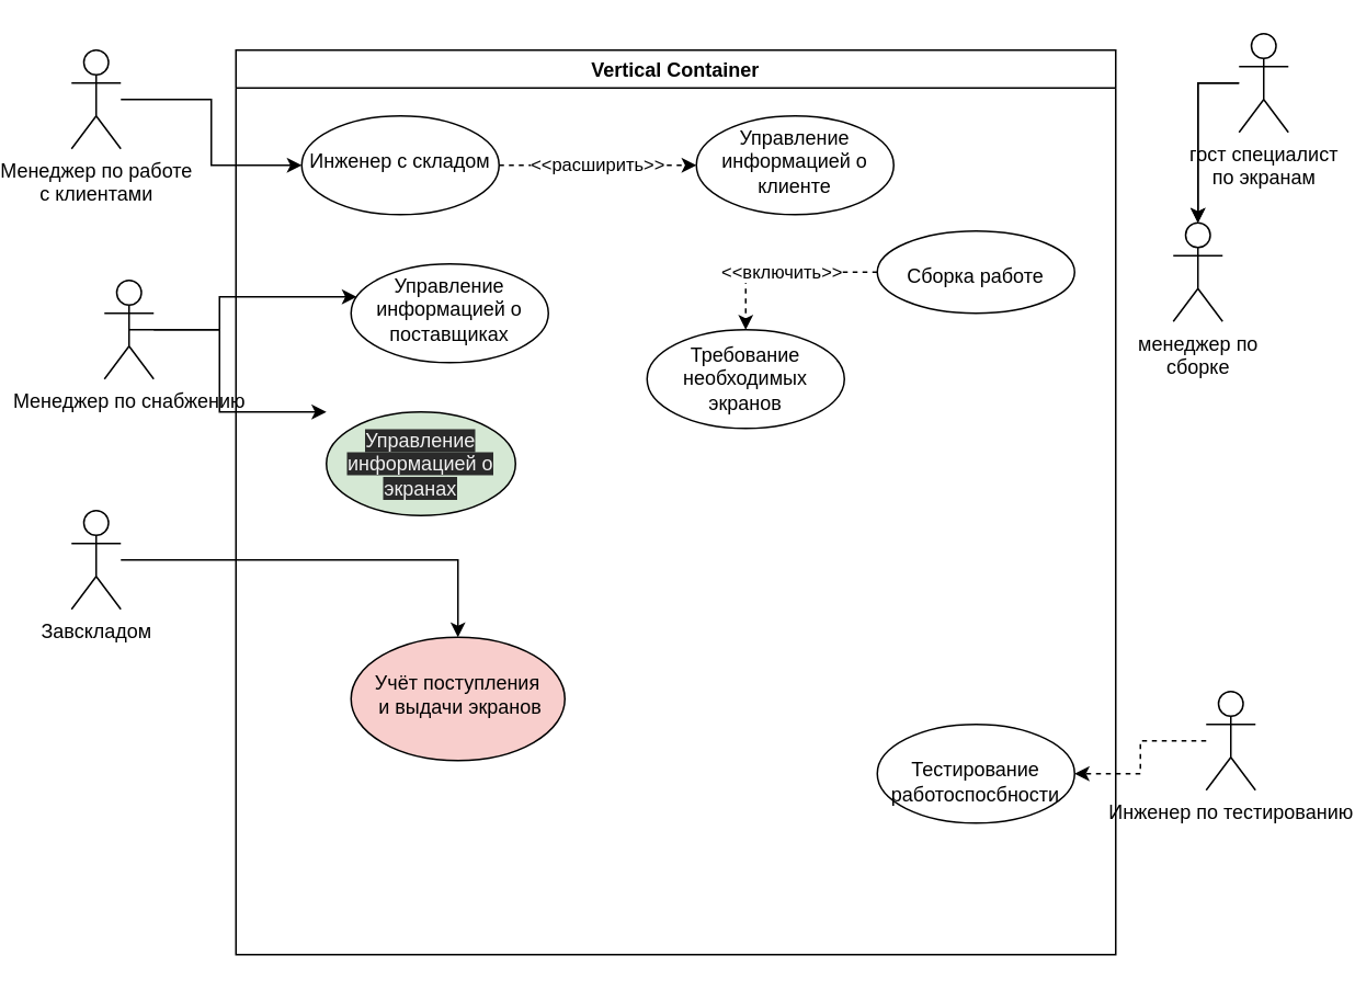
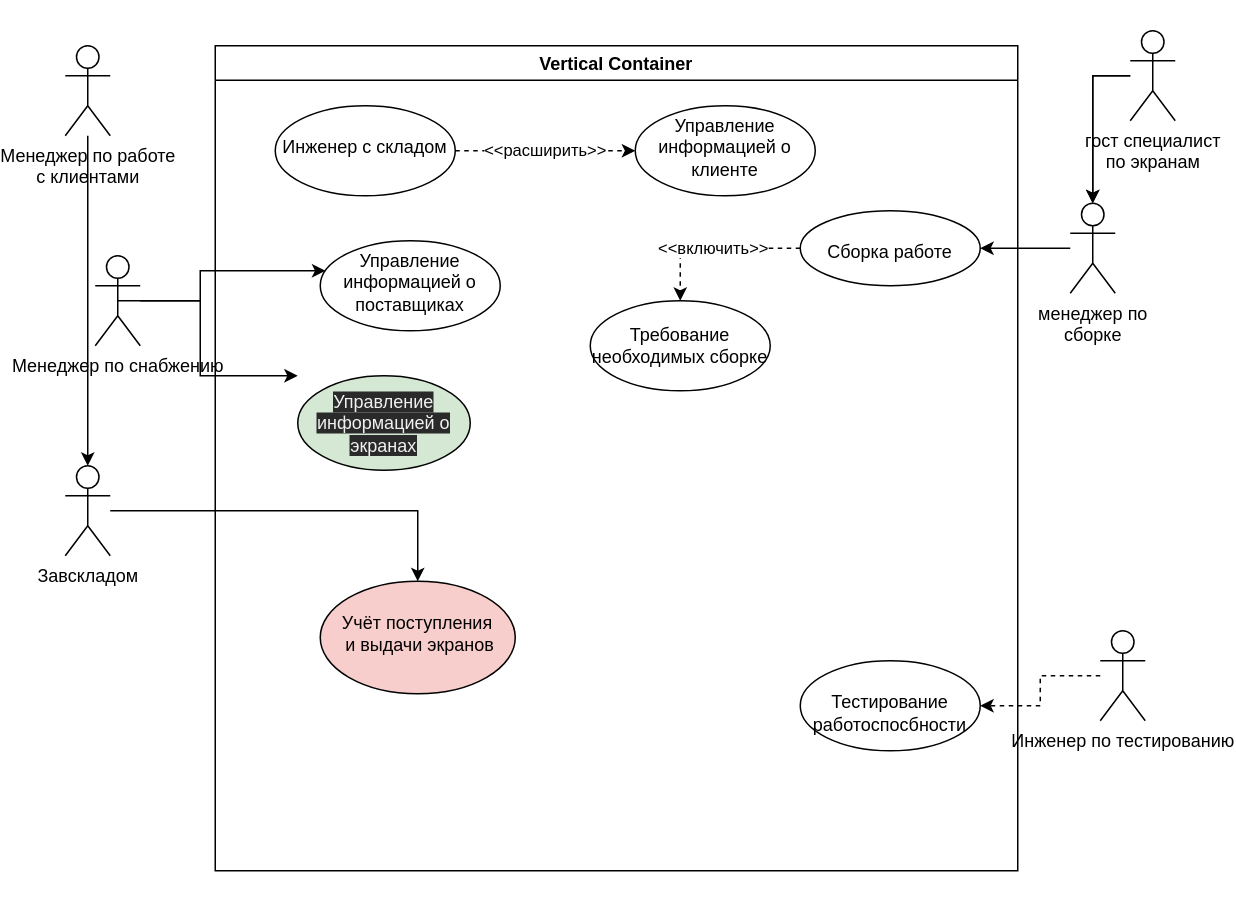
  <mxCell id="0" />
  <mxCell id="1" parent="0" />
  <mxCell id="2" value="Vertical Container" style="swimlane;" parent="1" vertex="1"><mxGeometry x="120" y="30" width="535" height="550" as="geometry" /></mxCell>
  <mxCell id="3" value="&amp;lt;&amp;lt;расширить&amp;gt;&amp;gt;" style="edgeStyle=orthogonalEdgeStyle;rounded=0;orthogonalLoop=1;jettySize=auto;html=1;dashed=1;" parent="2" source="4" target="7" edge="1"><mxGeometry relative="1" as="geometry" /></mxCell>
  <mxCell id="4" value="&lt;br&gt;Инженер с складом" style="ellipse;whiteSpace=wrap;html=1;verticalAlign=top;" parent="2" vertex="1"><mxGeometry x="40" y="40" width="120" height="60" as="geometry" /></mxCell>
  <mxCell id="5" value="Управление информацией о поставщиках" style="ellipse;whiteSpace=wrap;html=1;verticalAlign=top;" parent="2" vertex="1"><mxGeometry x="70" y="130" width="120" height="60" as="geometry" /></mxCell>
  <mxCell id="6" value="&lt;br&gt;&lt;font&gt;Учёт поступления&lt;br&gt;&lt;font&gt;&amp;nbsp;и выдачи экранов&lt;/font&gt;&lt;/font&gt;" style="ellipse;whiteSpace=wrap;html=1;verticalAlign=top;fillColor=#f8cecc;" parent="2" vertex="1"><mxGeometry x="70" y="357" width="130" height="75" as="geometry" /></mxCell>
  <mxCell id="7" value="Управление информацией о клиенте" style="ellipse;whiteSpace=wrap;html=1;verticalAlign=top;" parent="2" vertex="1"><mxGeometry x="280" y="40" width="120" height="60" as="geometry" /></mxCell>
  <mxCell id="8" value="&lt;span style=&quot;color: rgb(240, 240, 240); font-family: Helvetica; font-size: 12px; font-style: normal; font-variant-ligatures: normal; font-variant-caps: normal; font-weight: 400; letter-spacing: normal; orphans: 2; text-align: center; text-indent: 0px; text-transform: none; widows: 2; word-spacing: 0px; -webkit-text-stroke-width: 0px; background-color: rgb(42, 42, 42); text-decoration-thickness: initial; text-decoration-style: initial; text-decoration-color: initial; float: none; display: inline !important;&quot;&gt;Управление&lt;span&gt; &lt;br&gt;информацией о &lt;br&gt;экранах&lt;/span&gt;&lt;/span&gt;" style="ellipse;whiteSpace=wrap;html=1;fillColor=#d5e8d4;" parent="2" vertex="1"><mxGeometry x="55" y="220" width="115" height="63" as="geometry" /></mxCell>
  <mxCell id="9" value="&lt;br&gt;&lt;font&gt;Сборка работе&lt;/font&gt;" style="ellipse;whiteSpace=wrap;html=1;verticalAlign=top;" parent="2" vertex="1"><mxGeometry x="390" y="110" width="120" height="50" as="geometry" /></mxCell>
- <mxCell id="10" value="Требование необходимых экранов" style="ellipse;whiteSpace=wrap;html=1;" parent="2" vertex="1"><mxGeometry x="250" y="170" width="120" height="60" as="geometry" /></mxCell>
+ <mxCell id="10" value="Требование необходимых сборке" style="ellipse;whiteSpace=wrap;html=1;" parent="2" vertex="1"><mxGeometry x="250" y="170" width="120" height="60" as="geometry" /></mxCell>
  <mxCell id="11" value="&amp;lt;&amp;lt;включить&amp;gt;&amp;gt;" style="edgeStyle=orthogonalEdgeStyle;rounded=0;orthogonalLoop=1;jettySize=auto;html=1;dashed=1;" parent="2" source="9" target="10" edge="1"><mxGeometry relative="1" as="geometry"><mxPoint x="300" y="180" as="targetPoint" /></mxGeometry></mxCell>
  <mxCell id="12" value="&lt;br&gt;&lt;font&gt;Тестирование работоспосбности&lt;/font&gt;" style="ellipse;whiteSpace=wrap;html=1;verticalAlign=top;align=center;" parent="2" vertex="1"><mxGeometry x="390" y="410" width="120" height="60" as="geometry" /></mxCell>
  <mxCell id="13" value="" style="edgeStyle=orthogonalEdgeStyle;rounded=0;orthogonalLoop=1;jettySize=auto;html=1;dashed=1;" parent="1" source="14" target="12" edge="1"><mxGeometry relative="1" as="geometry" /></mxCell>
  <mxCell id="14" value="Инженер по тестированию" style="shape=umlActor;verticalLabelPosition=bottom;verticalAlign=top;html=1;outlineConnect=0;" parent="1" vertex="1"><mxGeometry x="710" y="420" width="30" height="60" as="geometry" /></mxCell>
+ <mxCell id="15" value="" style="edgeStyle=orthogonalEdgeStyle;rounded=0;orthogonalLoop=1;jettySize=auto;html=1;" parent="1" source="16" target="9" edge="1"><mxGeometry relative="1" as="geometry" /></mxCell>
  <mxCell id="16" value="&lt;font&gt;менеджер по&lt;/font&gt;&lt;br&gt;сборке" style="shape=umlActor;verticalLabelPosition=bottom;verticalAlign=top;html=1;outlineConnect=0;" parent="1" vertex="1"><mxGeometry x="690" y="135" width="30" height="60" as="geometry" /></mxCell>
  <mxCell id="17" value="" style="edgeStyle=orthogonalEdgeStyle;rounded=0;orthogonalLoop=1;jettySize=auto;html=1;" parent="1" source="19" target="16" edge="1"><mxGeometry relative="1" as="geometry" /></mxCell>
  <mxCell id="18" value="" style="edgeStyle=orthogonalEdgeStyle;rounded=0;orthogonalLoop=1;jettySize=auto;html=1;" parent="1" source="19" target="16" edge="1"><mxGeometry relative="1" as="geometry" /></mxCell>
  <mxCell id="19" value="гост специалист&lt;br&gt;&lt;font&gt;по экранам&lt;/font&gt;" style="shape=umlActor;verticalLabelPosition=bottom;verticalAlign=top;html=1;outlineConnect=0;" parent="1" vertex="1"><mxGeometry x="730" y="20" width="30" height="60" as="geometry" /></mxCell>
  <mxCell id="20" value="" style="edgeStyle=orthogonalEdgeStyle;rounded=0;orthogonalLoop=1;jettySize=auto;html=1;" parent="1" source="21" target="6" edge="1"><mxGeometry relative="1" as="geometry" /></mxCell>
  <mxCell id="21" value="Завскладом" style="shape=umlActor;verticalLabelPosition=bottom;verticalAlign=top;html=1;outlineConnect=0;" parent="1" vertex="1"><mxGeometry x="20" y="310" width="30" height="60" as="geometry" /></mxCell>
  <mxCell id="22" value="" style="edgeStyle=orthogonalEdgeStyle;rounded=0;orthogonalLoop=1;jettySize=auto;html=1;" parent="1" source="24" target="5" edge="1"><mxGeometry relative="1" as="geometry"><Array as="points"><mxPoint x="110" y="200" /><mxPoint x="110" y="180" /></Array></mxGeometry></mxCell>
  <mxCell id="23" style="edgeStyle=orthogonalEdgeStyle;rounded=0;orthogonalLoop=1;jettySize=auto;html=1;exitX=0.5;exitY=0.5;exitDx=0;exitDy=0;exitPerimeter=0;" parent="1" source="24" edge="1"><mxGeometry relative="1" as="geometry"><mxPoint x="175" y="250" as="targetPoint" /><Array as="points"><mxPoint x="110" y="200" /><mxPoint x="110" y="250" /></Array></mxGeometry></mxCell>
  <mxCell id="24" value="Менеджер по&amp;nbsp;снабжению" style="shape=umlActor;verticalLabelPosition=bottom;verticalAlign=top;html=1;outlineConnect=0;" parent="1" vertex="1"><mxGeometry x="40" y="170" width="30" height="60" as="geometry" /></mxCell>
- <mxCell id="25" value="" style="edgeStyle=orthogonalEdgeStyle;rounded=0;orthogonalLoop=1;jettySize=auto;html=1;" parent="1" source="26" target="4" edge="1"><mxGeometry relative="1" as="geometry" /></mxCell>
+ <mxCell id="25" value="" style="edgeStyle=orthogonalEdgeStyle;rounded=0;orthogonalLoop=1;jettySize=auto;html=1;" parent="1" source="26" target="21" edge="1"><mxGeometry relative="1" as="geometry" /></mxCell>
  <mxCell id="26" value="Менеджер по работе&lt;br&gt;с клиентами" style="shape=umlActor;verticalLabelPosition=bottom;verticalAlign=top;html=1;outlineConnect=0;" parent="1" vertex="1"><mxGeometry x="20" y="30" width="30" height="60" as="geometry" /></mxCell>
